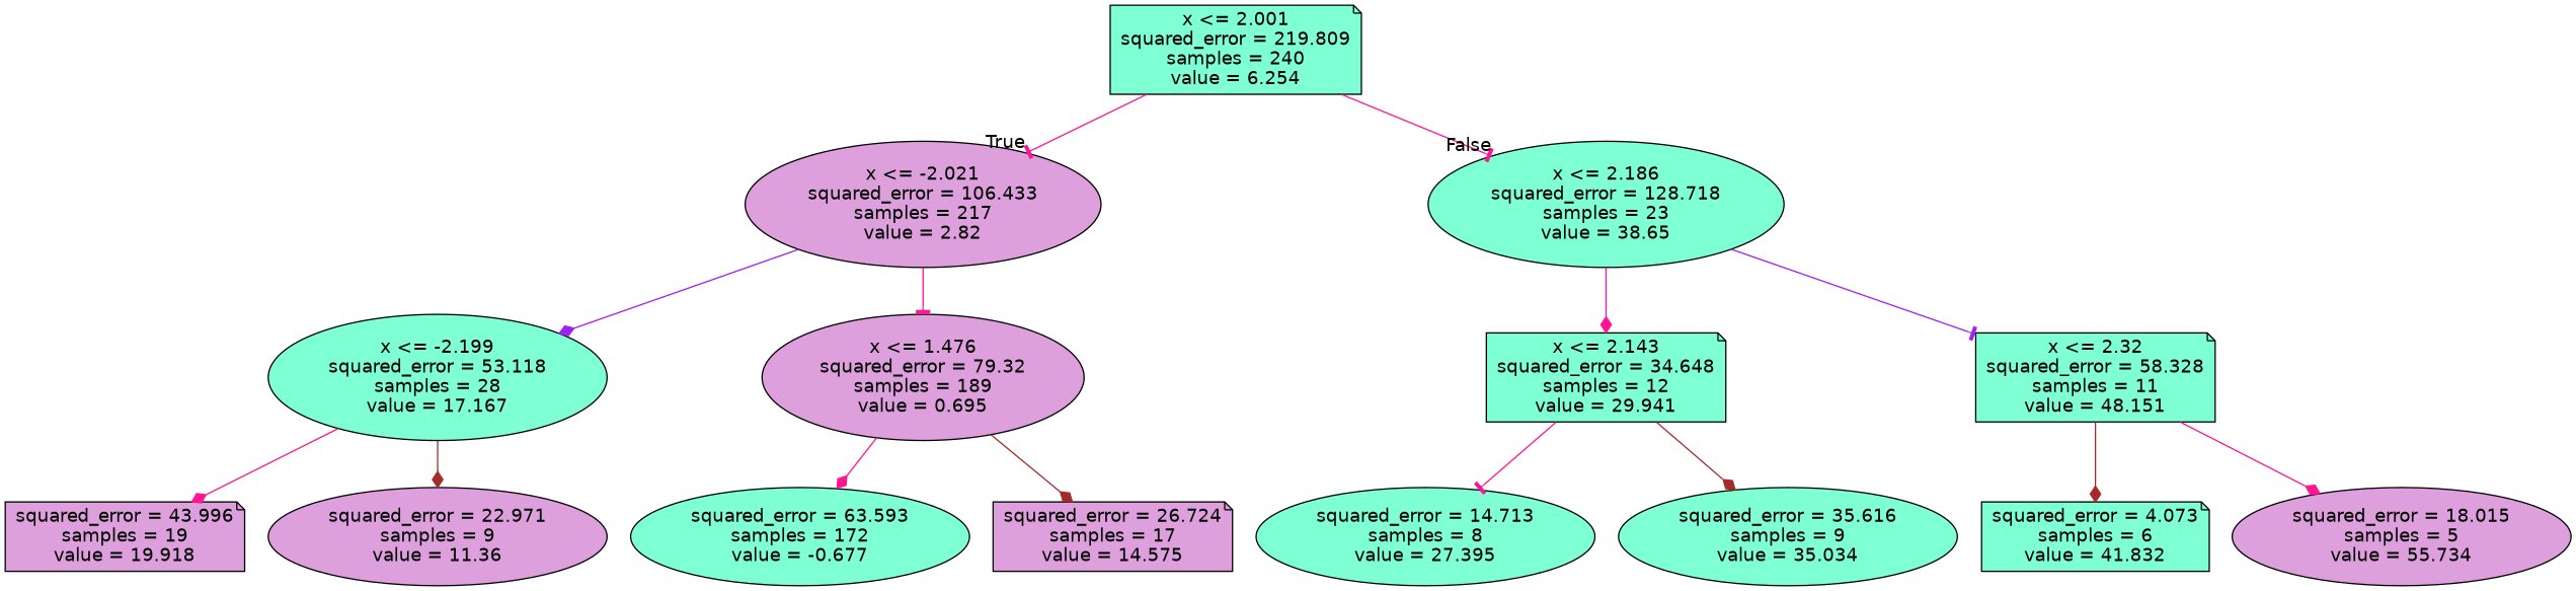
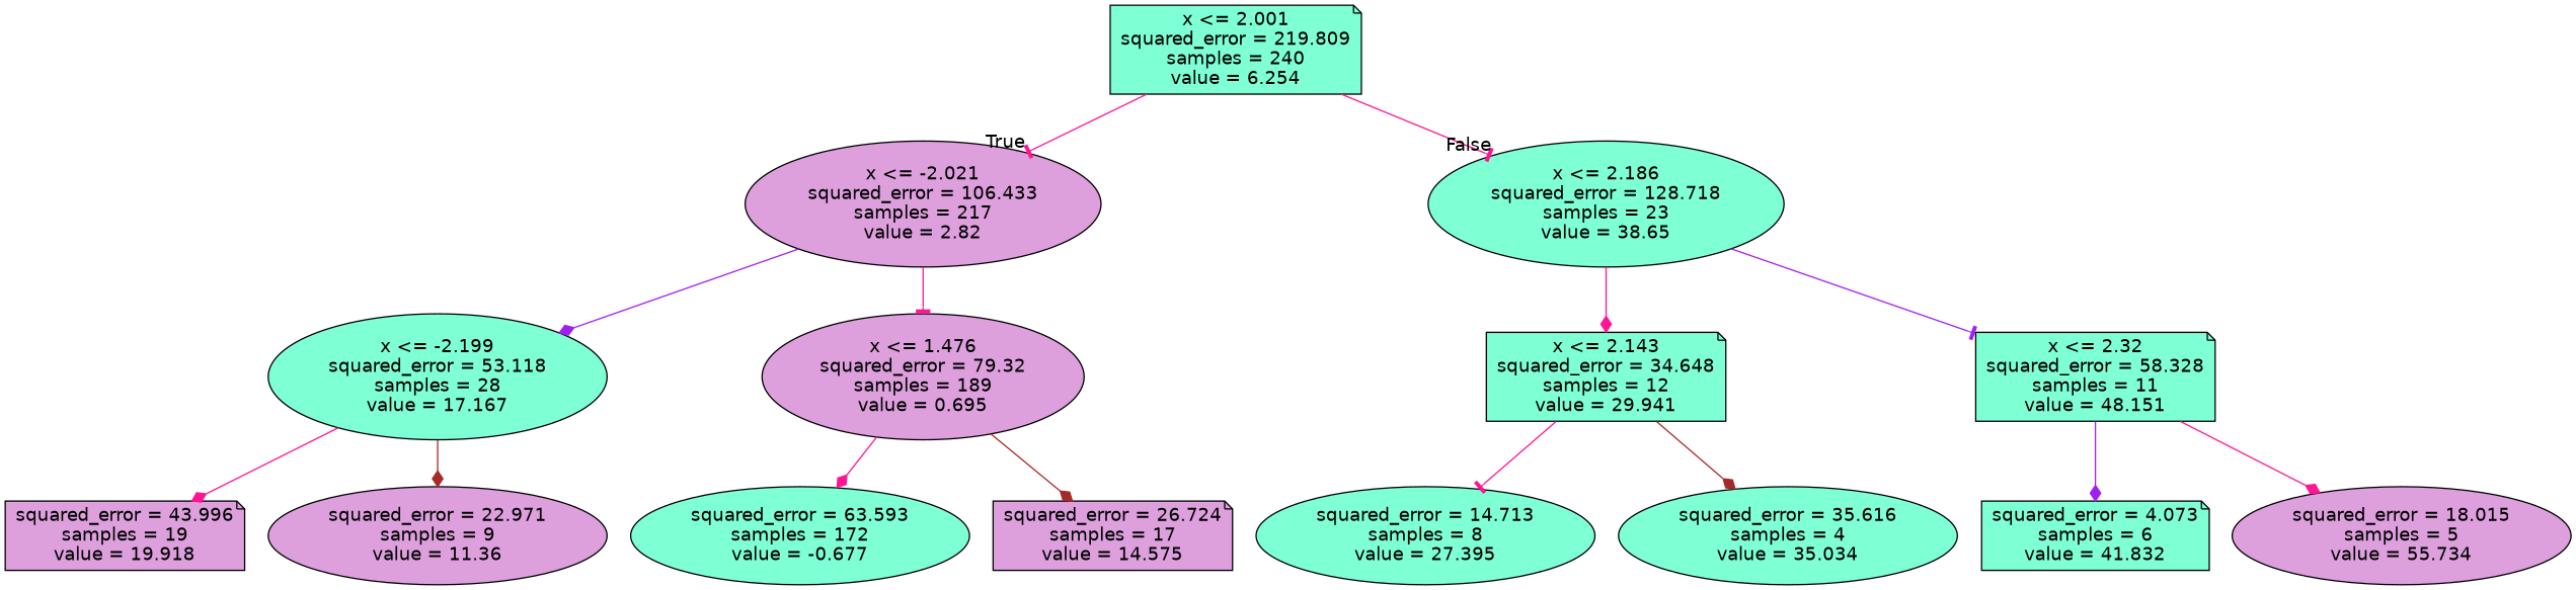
  digraph {
    node [color=black fillcolor=aquamarine fontname=helvetica shape=ellipse style="filled, rounded"]
    edge [arrowhead=diamond color=deeppink fontname=helvetica]
    n1 [label="x <= 2.001\nsquared_error = 219.809\nsamples = 240\nvalue = 6.254" shape=note]
    n2 [fillcolor=plum label="x <= -2.021\nsquared_error = 106.433\nsamples = 217\nvalue = 2.82"]
    n3 [label="x <= 2.186\nsquared_error = 128.718\nsamples = 23\nvalue = 38.65"]
    n4 [label="x <= -2.199\nsquared_error = 53.118\nsamples = 28\nvalue = 17.167"]
    n5 [fillcolor=plum label="x <= 1.476\nsquared_error = 79.32\nsamples = 189\nvalue = 0.695"]
    n6 [label="x <= 2.143\nsquared_error = 34.648\nsamples = 12\nvalue = 29.941" shape=note]
    n7 [label="x <= 2.32\nsquared_error = 58.328\nsamples = 11\nvalue = 48.151" shape=note]
    n8 [fillcolor=plum label="squared_error = 43.996\nsamples = 19\nvalue = 19.918" shape=note]
    n9 [fillcolor=plum label="squared_error = 22.971\nsamples = 9\nvalue = 11.36"]
    n10 [label="squared_error = 63.593\nsamples = 172\nvalue = -0.677"]
    n11 [fillcolor=plum label="squared_error = 26.724\nsamples = 17\nvalue = 14.575" shape=note]
    n12 [label="squared_error = 14.713\nsamples = 8\nvalue = 27.395"]
-   n13 [label="squared_error = 35.616\nsamples = 9\nvalue = 35.034"]
+   n13 [label="squared_error = 35.616\nsamples = 4\nvalue = 35.034"]
    n14 [label="squared_error = 4.073\nsamples = 6\nvalue = 41.832" shape=note]
    n15 [fillcolor=plum label="squared_error = 18.015\nsamples = 5\nvalue = 55.734"]
    n1 -> n2 [arrowhead=tee headlabel=True labelangle=45 labeldistance=2.5]
    n1 -> n3 [arrowhead=tee headlabel=False labelangle=-45 labeldistance=2.5]
    n2 -> n4 [color=purple]
    n2 -> n5 [arrowhead=tee]
    n3 -> n6
    n3 -> n7 [arrowhead=tee color=purple]
    n4 -> n8
    n4 -> n9 [color=brown]
    n5 -> n10
    n5 -> n11 [color=brown]
    n6 -> n12 [arrowhead=tee]
    n6 -> n13 [color=brown]
-   n7 -> n14 [color=brown]
+   n7 -> n14 [color=purple]
    n7 -> n15
  }
